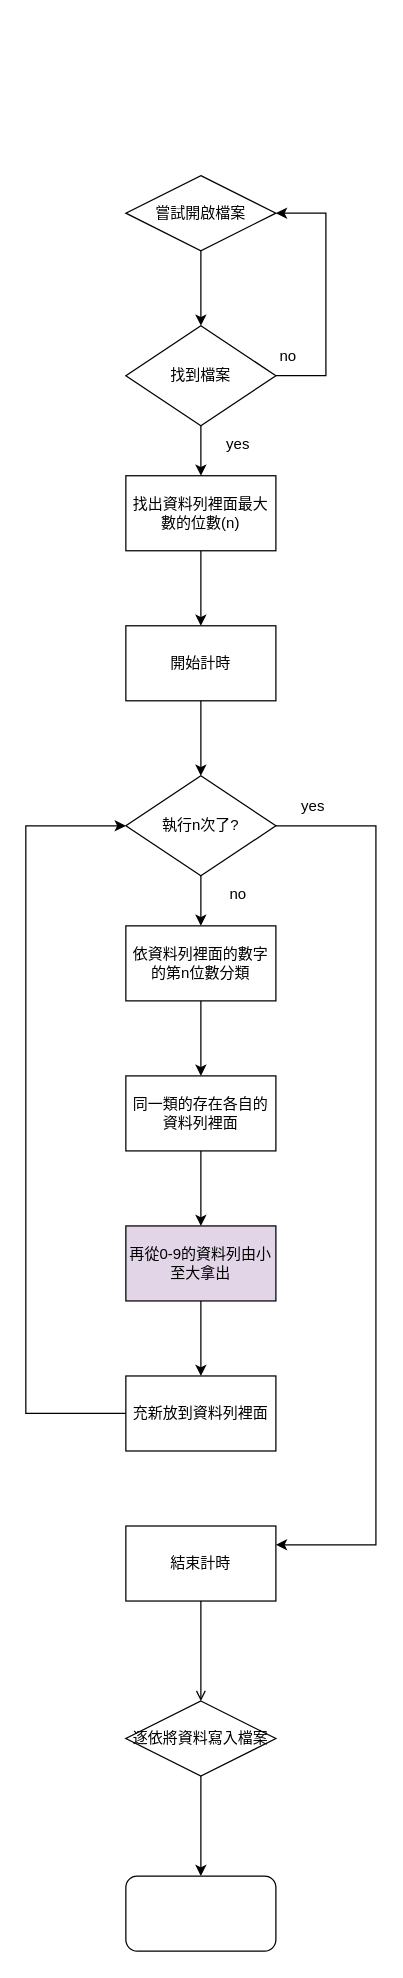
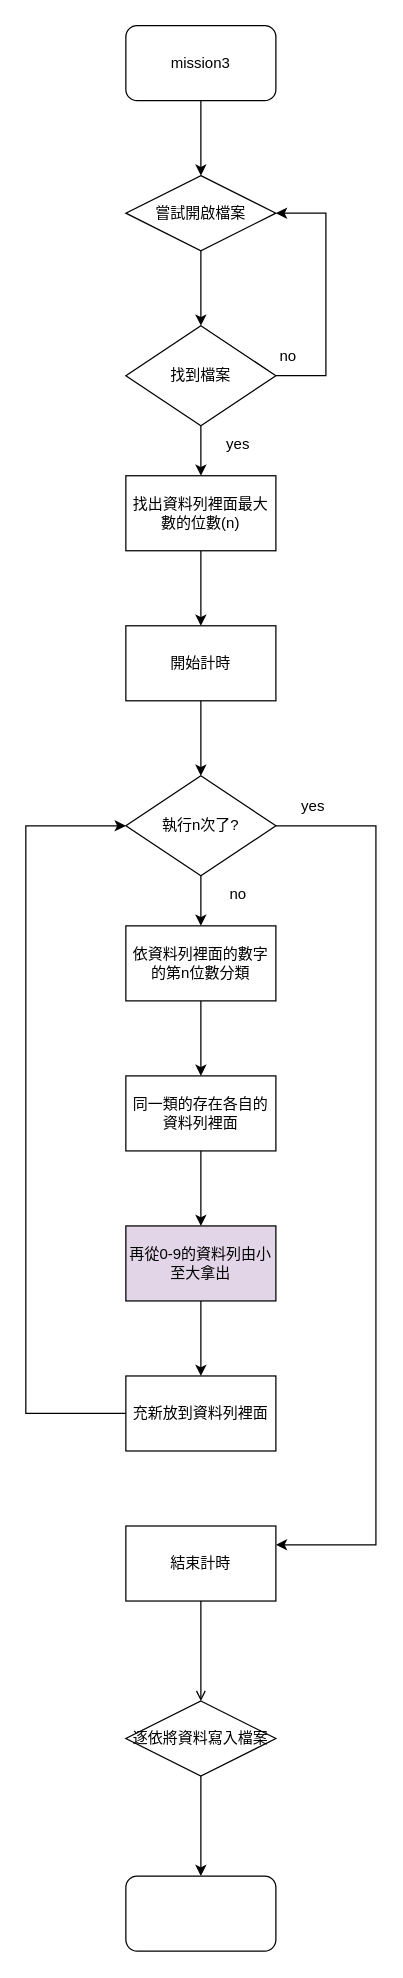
  <mxCell id="0" />
  <mxCell id="1" parent="0" />
  <mxCell id="2" style="edgeStyle=orthogonalEdgeStyle;rounded=0;orthogonalLoop=1;jettySize=auto;html=1;entryX=0.5;entryY=0;entryDx=0;entryDy=0;" parent="1" source="3" edge="1"><mxGeometry relative="1" as="geometry"><mxPoint x="160" as="targetPoint" y="260" /></mxGeometry></mxCell>
  <mxCell id="3" value="嘗試開啟檔案" style="rhombus;whiteSpace=wrap;html=1;" parent="1" vertex="1"><mxGeometry x="100" y="140" width="120" height="60" as="geometry" /></mxCell>
+ <mxCell id="4" style="edgeStyle=orthogonalEdgeStyle;rounded=0;orthogonalLoop=1;jettySize=auto;html=1;entryX=0.5;entryY=0;entryDx=0;entryDy=0;" edge="1" parent="1" source="5" target="3"><mxGeometry relative="1" as="geometry" /></mxCell>
+ <mxCell id="5" value="mission3" style="rounded=1;whiteSpace=wrap;html=1;" vertex="1" parent="1"><mxGeometry x="100" y="20" width="120" height="60" as="geometry" /></mxCell>
  <mxCell id="6" style="edgeStyle=orthogonalEdgeStyle;rounded=0;orthogonalLoop=1;jettySize=auto;html=1;entryX=1;entryY=0.5;entryDx=0;entryDy=0;" edge="1" parent="1" source="8" target="3"><mxGeometry relative="1" as="geometry"><Array as="points"><mxPoint x="260" y="300" /><mxPoint x="260" y="170" /></Array></mxGeometry></mxCell>
  <mxCell id="7" value="" style="edgeStyle=orthogonalEdgeStyle;rounded=0;orthogonalLoop=1;jettySize=auto;html=1;" edge="1" parent="1" source="8" target="12"><mxGeometry relative="1" as="geometry" /></mxCell>
  <mxCell id="8" value="找到檔案" style="rhombus;whiteSpace=wrap;html=1;" vertex="1" parent="1"><mxGeometry x="100" width="120" height="80" as="geometry" y="260" /></mxCell>
  <mxCell id="9" value="no" style="text;html=1;strokeColor=none;fillColor=none;align=center;verticalAlign=middle;whiteSpace=wrap;rounded=0;" vertex="1" parent="1"><mxGeometry x="200" y="270" width="60" height="30" as="geometry" /></mxCell>
  <mxCell id="10" value="yes" style="text;html=1;strokeColor=none;fillColor=none;align=center;verticalAlign=middle;whiteSpace=wrap;rounded=0;" vertex="1" parent="1"><mxGeometry x="160" y="340" width="60" height="30" as="geometry" /></mxCell>
  <mxCell id="11" value="" style="edgeStyle=orthogonalEdgeStyle;rounded=0;orthogonalLoop=1;jettySize=auto;html=1;entryX=0.5;entryY=0;entryDx=0;entryDy=0;" edge="1" parent="1" source="12" target="27"><mxGeometry relative="1" as="geometry" /></mxCell>
  <mxCell id="12" value="找出資料列裡面最大數的位數(n)" style="whiteSpace=wrap;html=1;" vertex="1" parent="1"><mxGeometry x="100" y="380" width="120" height="60" as="geometry" /></mxCell>
  <mxCell id="13" value="" style="edgeStyle=orthogonalEdgeStyle;rounded=0;orthogonalLoop=1;jettySize=auto;html=1;entryX=1;entryY=0.25;entryDx=0;entryDy=0;" edge="1" parent="1" source="15" target="29"><mxGeometry relative="1" as="geometry"><mxPoint x="300" y="660" as="targetPoint" /><Array as="points"><mxPoint x="300" y="660" /><mxPoint x="300" y="1235" /></Array></mxGeometry></mxCell>
  <mxCell id="14" value="" style="edgeStyle=orthogonalEdgeStyle;rounded=0;orthogonalLoop=1;jettySize=auto;html=1;" edge="1" parent="1" source="15" target="17"><mxGeometry relative="1" as="geometry" /></mxCell>
  <mxCell id="15" value="執行n次了?" style="rhombus;whiteSpace=wrap;html=1;" vertex="1" parent="1"><mxGeometry x="100" y="620" width="120" height="80" as="geometry" /></mxCell>
  <mxCell id="16" value="" style="edgeStyle=orthogonalEdgeStyle;rounded=0;orthogonalLoop=1;jettySize=auto;html=1;" edge="1" parent="1" source="17" target="19"><mxGeometry relative="1" as="geometry" /></mxCell>
  <mxCell id="17" value="依資料列裡面的數字的第n位數分類" style="whiteSpace=wrap;html=1;" vertex="1" parent="1"><mxGeometry x="100" y="740" width="120" height="60" as="geometry" /></mxCell>
  <mxCell id="18" value="" style="edgeStyle=orthogonalEdgeStyle;rounded=0;orthogonalLoop=1;jettySize=auto;html=1;" edge="1" parent="1" source="19" target="21"><mxGeometry relative="1" as="geometry" /></mxCell>
  <mxCell id="19" value="同一類的存在各自的資料列裡面" style="whiteSpace=wrap;html=1;" vertex="1" parent="1"><mxGeometry x="100" y="860" width="120" height="60" as="geometry" /></mxCell>
  <mxCell id="20" value="" style="edgeStyle=orthogonalEdgeStyle;rounded=0;orthogonalLoop=1;jettySize=auto;html=1;" edge="1" parent="1" source="21" target="23"><mxGeometry relative="1" as="geometry" /></mxCell>
  <mxCell id="21" value="再從0-9的資料列由小至大拿出" style="whiteSpace=wrap;html=1;fillColor=#e1d5e7;" vertex="1" parent="1"><mxGeometry x="100" y="980" width="120" height="60" as="geometry" /></mxCell>
  <mxCell id="22" style="edgeStyle=orthogonalEdgeStyle;rounded=0;orthogonalLoop=1;jettySize=auto;html=1;entryX=0;entryY=0.5;entryDx=0;entryDy=0;" edge="1" parent="1" source="23" target="15"><mxGeometry relative="1" as="geometry"><Array as="points"><mxPoint x="20" y="1130" /><mxPoint x="20" y="660" /></Array></mxGeometry></mxCell>
  <mxCell id="23" value="充新放到資料列裡面" style="whiteSpace=wrap;html=1;" vertex="1" parent="1"><mxGeometry x="100" y="1100" width="120" height="60" as="geometry" /></mxCell>
  <mxCell id="24" value="yes" style="text;html=1;strokeColor=none;fillColor=none;align=center;verticalAlign=middle;whiteSpace=wrap;rounded=0;" vertex="1" parent="1"><mxGeometry x="220" y="630" width="60" height="30" as="geometry" /></mxCell>
  <mxCell id="25" value="no" style="text;html=1;strokeColor=none;fillColor=none;align=center;verticalAlign=middle;whiteSpace=wrap;rounded=0;" vertex="1" parent="1"><mxGeometry x="160" y="700" width="60" height="30" as="geometry" /></mxCell>
  <mxCell id="26" value="" style="edgeStyle=orthogonalEdgeStyle;rounded=0;orthogonalLoop=1;jettySize=auto;html=1;" edge="1" parent="1" source="27" target="15"><mxGeometry relative="1" as="geometry" /></mxCell>
  <mxCell id="27" value="開始計時" style="rounded=0;whiteSpace=wrap;html=1;" vertex="1" parent="1"><mxGeometry x="100" y="500" width="120" height="60" as="geometry" /></mxCell>
  <mxCell id="28" value="" style="edgeStyle=orthogonalEdgeStyle;rounded=0;orthogonalLoop=1;jettySize=auto;html=1;endArrow=open;" edge="1" parent="1" source="29" target="31"><mxGeometry relative="1" as="geometry" /></mxCell>
  <mxCell id="29" value="結束計時" style="whiteSpace=wrap;html=1;" vertex="1" parent="1"><mxGeometry x="100" y="1220" width="120" height="60" as="geometry" /></mxCell>
  <mxCell id="30" value="" style="edgeStyle=orthogonalEdgeStyle;rounded=0;orthogonalLoop=1;jettySize=auto;html=1;" edge="1" parent="1" source="31" target="32"><mxGeometry relative="1" as="geometry" /></mxCell>
  <mxCell id="31" value="逐依將資料寫入檔案" style="rhombus;whiteSpace=wrap;html=1;" vertex="1" parent="1"><mxGeometry x="100" y="1360" width="120" height="60" as="geometry" /></mxCell>
  <mxCell id="32" value="" style="rounded=1;whiteSpace=wrap;html=1;" vertex="1" parent="1"><mxGeometry x="100" y="1500" width="120" height="60" as="geometry" /></mxCell>
